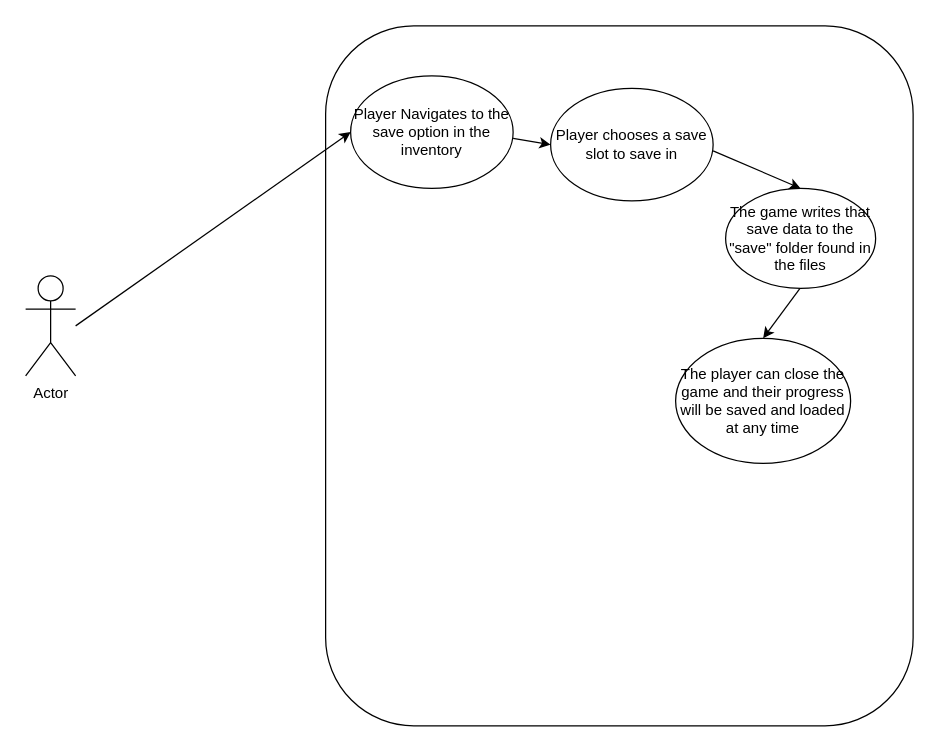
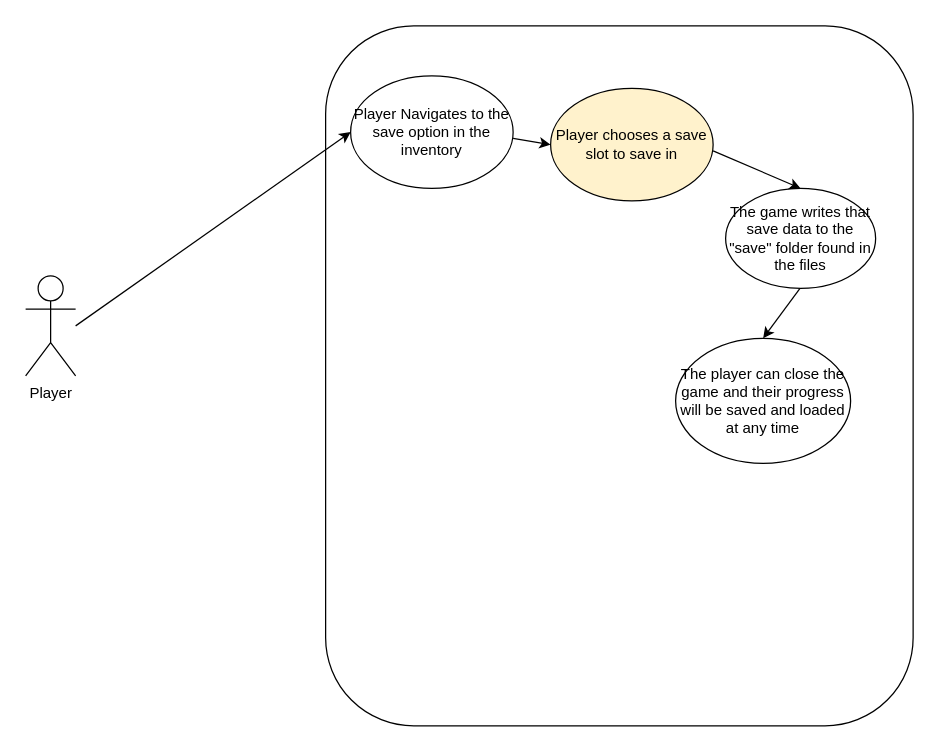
  <mxCell id="0" />
  <mxCell id="1" parent="0" />
- <mxCell id="2" value="Actor" style="shape=umlActor;verticalLabelPosition=bottom;verticalAlign=top;html=1;outlineConnect=0;" vertex="1" parent="1"><mxGeometry x="20" y="220" width="40" height="80" as="geometry" /></mxCell>
+ <mxCell id="2" value="Player" style="shape=umlActor;verticalLabelPosition=bottom;verticalAlign=top;html=1;outlineConnect=0;" vertex="1" parent="1"><mxGeometry x="20" y="220" width="40" height="80" as="geometry" /></mxCell>
  <mxCell id="3" value="" style="rounded=1;whiteSpace=wrap;html=1;" vertex="1" parent="1"><mxGeometry x="260" y="20" width="470" height="560" as="geometry" /></mxCell>
  <mxCell id="4" value="Player Navigates to the save option in the inventory" style="ellipse;whiteSpace=wrap;html=1;" vertex="1" parent="1"><mxGeometry x="280" y="60" width="130" height="90" as="geometry" /></mxCell>
- <mxCell id="5" value="Player chooses a save slot to save in" style="ellipse;whiteSpace=wrap;html=1;" vertex="1" parent="1"><mxGeometry x="440" y="70" width="130" height="90" as="geometry" /></mxCell>
+ <mxCell id="5" value="Player chooses a save slot to save in" style="ellipse;whiteSpace=wrap;html=1;fillColor=#fff2cc;" vertex="1" parent="1"><mxGeometry x="440" y="70" width="130" height="90" as="geometry" /></mxCell>
  <mxCell id="6" value="The game writes that save data to the &quot;save&quot; folder found in the files" style="ellipse;whiteSpace=wrap;html=1;" vertex="1" parent="1"><mxGeometry x="580" y="150" width="120" height="80" as="geometry" /></mxCell>
  <mxCell id="7" value="The player can close the game and their progress will be saved and loaded at any time" style="ellipse;whiteSpace=wrap;html=1;" vertex="1" parent="1"><mxGeometry x="540" y="270" width="140" height="100" as="geometry" /></mxCell>
  <mxCell id="8" value="" style="endArrow=classic;html=1;rounded=0;entryX=0;entryY=0.5;entryDx=0;entryDy=0;" edge="1" parent="1" target="4"><mxGeometry width="50" height="50" relative="1" as="geometry"><mxPoint x="60" y="260" as="sourcePoint" /><mxPoint x="110" y="210" as="targetPoint" /></mxGeometry></mxCell>
  <mxCell id="9" value="" style="endArrow=classic;html=1;rounded=0;entryX=0;entryY=0.5;entryDx=0;entryDy=0;" edge="1" parent="1" target="5"><mxGeometry width="50" height="50" relative="1" as="geometry"><mxPoint x="410" y="110" as="sourcePoint" /><mxPoint x="460" y="60" as="targetPoint" /></mxGeometry></mxCell>
  <mxCell id="10" value="" style="endArrow=classic;html=1;rounded=0;entryX=0.5;entryY=0;entryDx=0;entryDy=0;" edge="1" parent="1" target="7"><mxGeometry width="50" height="50" relative="1" as="geometry"><mxPoint x="639.5" y="230" as="sourcePoint" /><mxPoint x="639.5" y="280" as="targetPoint" /></mxGeometry></mxCell>
  <mxCell id="11" value="" style="endArrow=classic;html=1;rounded=0;entryX=0.5;entryY=0;entryDx=0;entryDy=0;" edge="1" parent="1" target="6"><mxGeometry width="50" height="50" relative="1" as="geometry"><mxPoint x="570" y="120" as="sourcePoint" /><mxPoint x="620" y="70" as="targetPoint" /></mxGeometry></mxCell>
